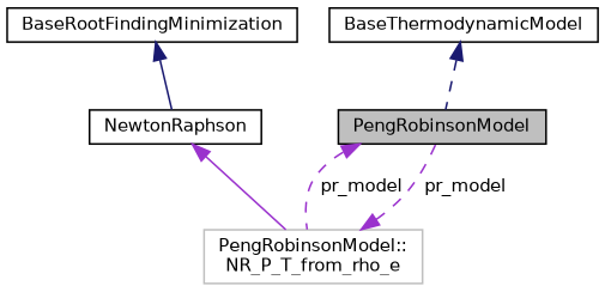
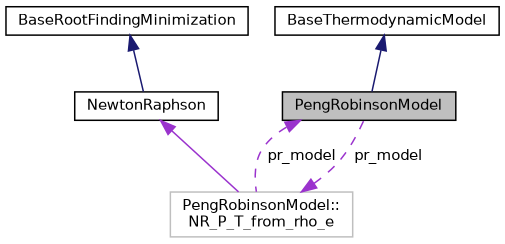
  digraph {
    node [color=black fillcolor=white fontname=Helvetica fontsize=10 shape=record style=filled]
    edge [color=darkorchid3 dir=back fontname=Helvetica fontsize=10 labelfontname=Helvetica labelfontsize=10 style=solid]
    n1 [fillcolor=grey75 fontcolor=black height=0.2 label=PengRobinsonModel width=0.4]
    n2 [color=grey75 height=0.2 label="PengRobinsonModel::\lNR_P_T_from_rho_e" width=0.4]
    n3 [height=0.2 label=BaseThermodynamicModel width=0.4]
    n4 [height=0.2 label=NewtonRaphson width=0.4]
    n5 [height=0.2 label=BaseRootFindingMinimization width=0.4]
    n1 -> n2 [label=" pr_model" style=dashed]
    n2 -> n1 [label=" pr_model" style=dashed]
-   n3 -> n1 [color=midnightblue style=dashed]
+   n3 -> n1 [color=midnightblue]
    n4 -> n2
    n5 -> n4 [color=midnightblue]
  }
